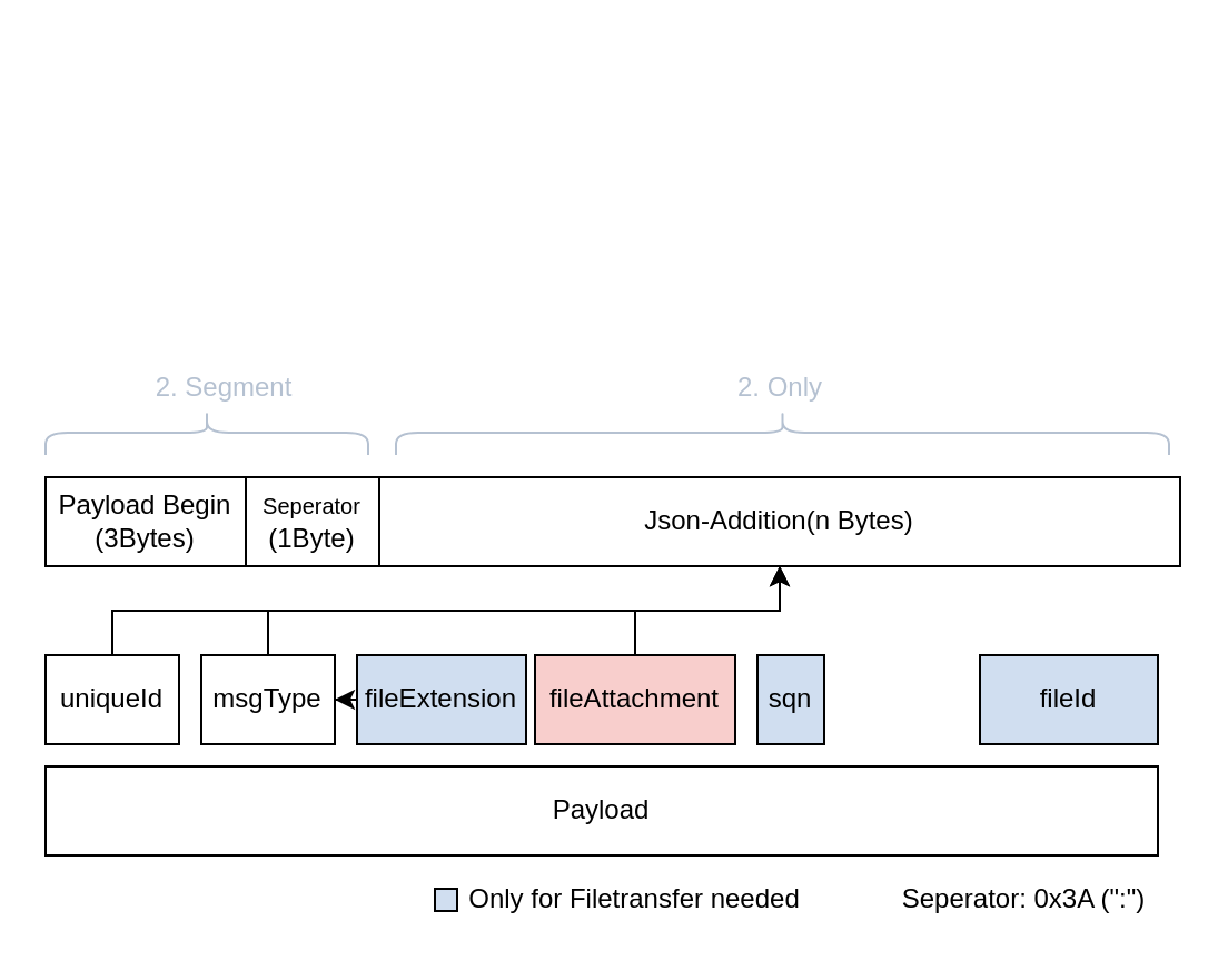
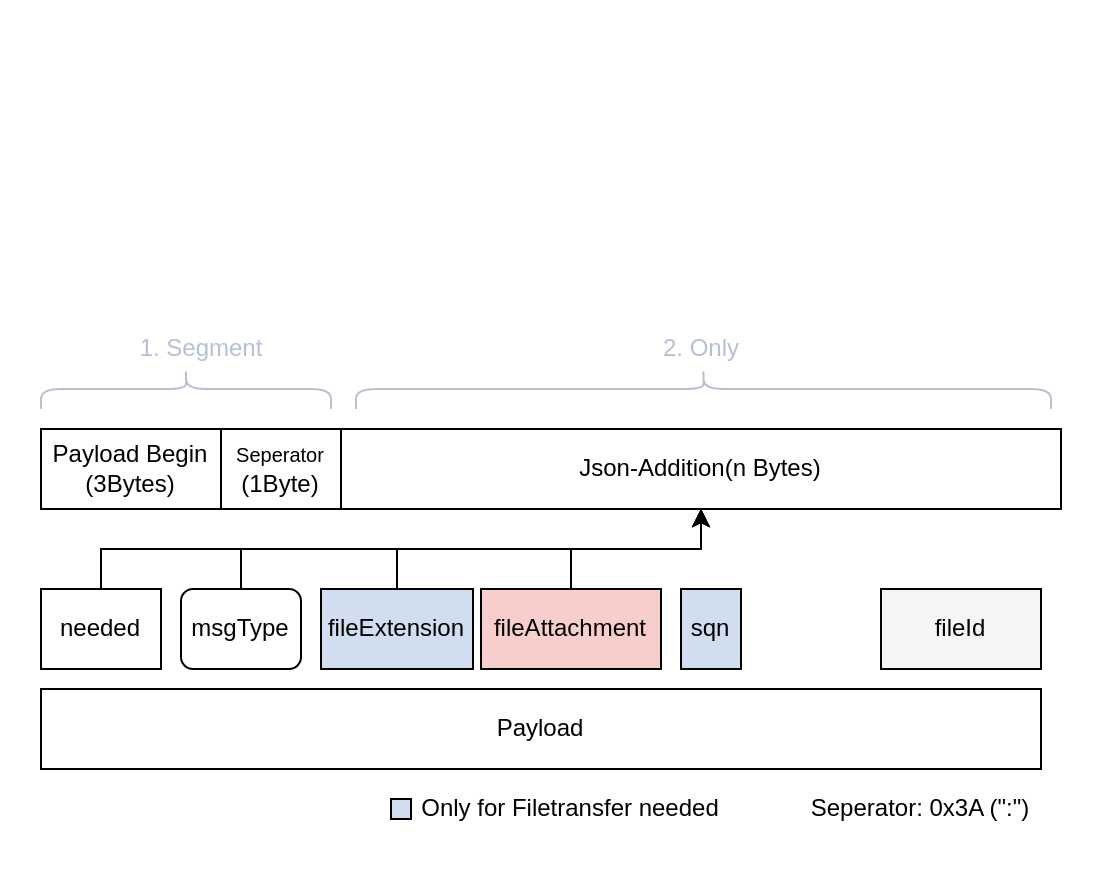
  <mxCell id="0" />
  <mxCell id="1" parent="0" />
  <mxCell id="2" style="edgeStyle=orthogonalEdgeStyle;rounded=0;orthogonalLoop=1;jettySize=auto;html=1;exitX=0.5;exitY=1;exitDx=0;exitDy=0;strokeColor=#000000;" parent="1" edge="1"><mxGeometry relative="1" as="geometry"><mxPoint x="234" y="294" as="sourcePoint" /><mxPoint x="234" y="294" as="targetPoint" /></mxGeometry></mxCell>
  <mxCell id="3" value="Payload Begin (3Bytes)" style="rounded=0;whiteSpace=wrap;html=1;strokeColor=#000000;" parent="1" vertex="1"><mxGeometry x="20" y="214" width="90" height="40" as="geometry" /></mxCell>
  <mxCell id="4" value="Json-Addition(n Bytes)" style="rounded=0;whiteSpace=wrap;html=1;strokeColor=#000000;" parent="1" vertex="1"><mxGeometry x="170" y="214" width="360" height="40" as="geometry" /></mxCell>
  <mxCell id="5" value="Payload" style="rounded=0;whiteSpace=wrap;html=1;strokeColor=#000000;" parent="1" vertex="1"><mxGeometry x="20" y="344" width="500" height="40" as="geometry" /></mxCell>
  <mxCell id="6" style="edgeStyle=orthogonalEdgeStyle;rounded=0;orthogonalLoop=1;jettySize=auto;html=1;" edge="1" parent="1" source="7" target="4"><mxGeometry relative="1" as="geometry"><Array as="points"><mxPoint x="50" y="274" /><mxPoint x="350" y="274" /></Array></mxGeometry></mxCell>
- <mxCell id="7" value="uniqueId" style="rounded=0;whiteSpace=wrap;html=1;strokeColor=#000000;fillColor=#FFFFFF;" parent="1" vertex="1"><mxGeometry x="20" y="294" width="60" height="40" as="geometry" /></mxCell>
- <mxCell id="8" style="edgeStyle=orthogonalEdgeStyle;rounded=0;orthogonalLoop=1;jettySize=auto;html=1;" edge="1" parent="1" source="9" target="19"><mxGeometry relative="1" as="geometry" /></mxCell>
+ <mxCell id="7" value="needed" style="rounded=0;whiteSpace=wrap;html=1;strokeColor=#000000;fillColor=#FFFFFF;" parent="1" vertex="1"><mxGeometry x="20" y="294" width="60" height="40" as="geometry" /></mxCell>
+ <mxCell id="8" style="edgeStyle=orthogonalEdgeStyle;rounded=0;orthogonalLoop=1;jettySize=auto;html=1;entryX=0.5;entryY=1;entryDx=0;entryDy=0;" edge="1" parent="1" source="9" target="4"><mxGeometry relative="1" as="geometry" /></mxCell>
  <mxCell id="9" value="fileExtension" style="rounded=0;whiteSpace=wrap;html=1;strokeColor=#000000;fillColor=#D0DEF0;" parent="1" vertex="1"><mxGeometry x="160" y="294" width="76" height="40" as="geometry" /></mxCell>
  <mxCell id="10" style="edgeStyle=orthogonalEdgeStyle;rounded=0;orthogonalLoop=1;jettySize=auto;html=1;entryX=0.5;entryY=1;entryDx=0;entryDy=0;" edge="1" parent="1" source="11" target="4"><mxGeometry relative="1" as="geometry" /></mxCell>
  <mxCell id="11" value="fileAttachment" style="rounded=0;whiteSpace=wrap;html=1;strokeColor=#000000;fillColor=#f8cecc;" parent="1" vertex="1"><mxGeometry x="240" y="294" width="90" height="40" as="geometry" /></mxCell>
  <mxCell id="12" value="" style="shape=curlyBracket;whiteSpace=wrap;html=1;rounded=1;rotation=90;fillColor=none;strokeColor=#B5C1D1;" parent="1" vertex="1"><mxGeometry x="341.25" y="20.25" width="20" height="347.5" as="geometry" /></mxCell>
  <mxCell id="13" value="" style="shape=curlyBracket;whiteSpace=wrap;html=1;rounded=1;rotation=90;fillColor=none;strokeColor=#B5C1D1;" parent="1" vertex="1"><mxGeometry x="82.5" y="121.5" width="20" height="145" as="geometry" /></mxCell>
- <mxCell id="14" value="2. Segment" style="text;html=1;align=center;verticalAlign=middle;resizable=0;points=[];autosize=1;fontColor=#B5C1D1;" parent="1" vertex="1"><mxGeometry x="60" y="164" width="80" height="20" as="geometry" /></mxCell>
+ <mxCell id="14" value="1. Segment" style="text;html=1;align=center;verticalAlign=middle;resizable=0;points=[];autosize=1;fontColor=#B5C1D1;" parent="1" vertex="1"><mxGeometry x="60" y="164" width="80" height="20" as="geometry" /></mxCell>
  <mxCell id="15" value="&lt;span style=&quot;font-family: &amp;#34;helvetica&amp;#34; ; font-size: 12px ; font-style: normal ; font-weight: 400 ; letter-spacing: normal ; text-align: center ; text-indent: 0px ; text-transform: none ; word-spacing: 0px ; float: none ; display: inline ; background-color: rgb(255 , 255 , 255)&quot;&gt;2. Only&lt;/span&gt;" style="text;html=1;align=center;verticalAlign=middle;resizable=0;points=[];autosize=1;fontColor=#B5C1D1;" parent="1" vertex="1"><mxGeometry x="310" y="164" width="80" height="20" as="geometry" /></mxCell>
  <mxCell id="16" value="&lt;font style=&quot;font-size: 10px&quot;&gt;Seperator&lt;/font&gt;&lt;br&gt;(1Byte)" style="rounded=0;whiteSpace=wrap;html=1;strokeColor=#000000;" parent="1" vertex="1"><mxGeometry x="110" y="214" width="60" height="40" as="geometry" /></mxCell>
  <mxCell id="17" value="Seperator: 0x3A (&quot;:&quot;)" style="text;html=1;strokeColor=none;fillColor=none;align=center;verticalAlign=middle;whiteSpace=wrap;rounded=0;" parent="1" vertex="1"><mxGeometry x="390" y="394" width="140" height="20" as="geometry" /></mxCell>
  <mxCell id="18" style="edgeStyle=orthogonalEdgeStyle;rounded=0;orthogonalLoop=1;jettySize=auto;html=1;entryX=0.5;entryY=1;entryDx=0;entryDy=0;" edge="1" parent="1" source="19" target="4"><mxGeometry relative="1" as="geometry"><Array as="points"><mxPoint x="120" y="274" /><mxPoint x="350" y="274" /></Array></mxGeometry></mxCell>
- <mxCell id="19" value="msgType" style="rounded=0;whiteSpace=wrap;html=1;strokeColor=#000000;fillColor=#FFFFFF;" vertex="1" parent="1"><mxGeometry x="90" y="294" width="60" height="40" as="geometry" /></mxCell>
+ <mxCell id="19" value="msgType" style="whiteSpace=wrap;html=1;strokeColor=#000000;fillColor=#FFFFFF;rounded=1;" vertex="1" parent="1"><mxGeometry x="90" y="294" width="60" height="40" as="geometry" /></mxCell>
  <mxCell id="20" value="sqn" style="rounded=0;whiteSpace=wrap;html=1;strokeColor=#000000;fillColor=#D0DEF0;" vertex="1" parent="1"><mxGeometry x="340" y="294" width="30" height="40" as="geometry" /></mxCell>
- <mxCell id="21" value="fileId" style="rounded=0;whiteSpace=wrap;html=1;strokeColor=#000000;fillColor=#D0DEF0;" vertex="1" parent="1"><mxGeometry x="440" y="294" width="80" height="40" as="geometry" /></mxCell>
+ <mxCell id="21" value="fileId" style="rounded=0;whiteSpace=wrap;html=1;strokeColor=#000000;fillColor=#f5f5f5;" vertex="1" parent="1"><mxGeometry x="440" y="294" width="80" height="40" as="geometry" /></mxCell>
  <mxCell id="22" value="" style="rounded=0;whiteSpace=wrap;html=1;fillColor=#D0DEF0;" vertex="1" parent="1"><mxGeometry x="195" y="399" width="10" height="10" as="geometry" /></mxCell>
  <mxCell id="23" value="Only for Filetransfer needed" style="text;html=1;strokeColor=none;fillColor=none;align=center;verticalAlign=middle;whiteSpace=wrap;rounded=0;" vertex="1" parent="1"><mxGeometry x="200" y="394" width="170" height="20" as="geometry" /></mxCell>
